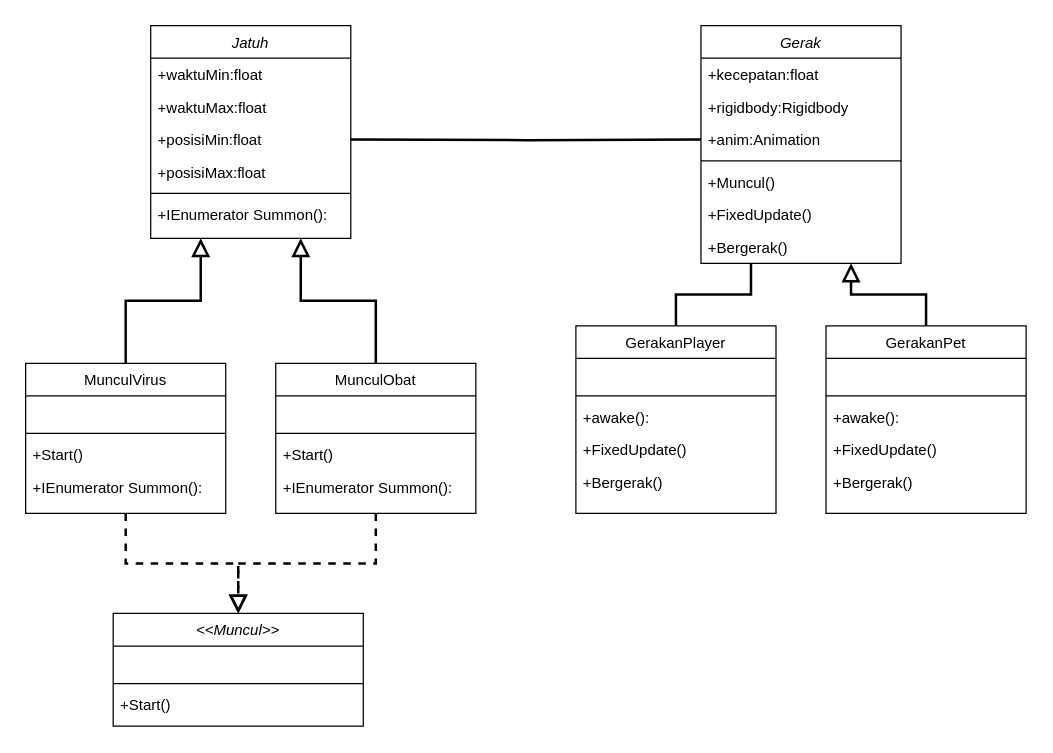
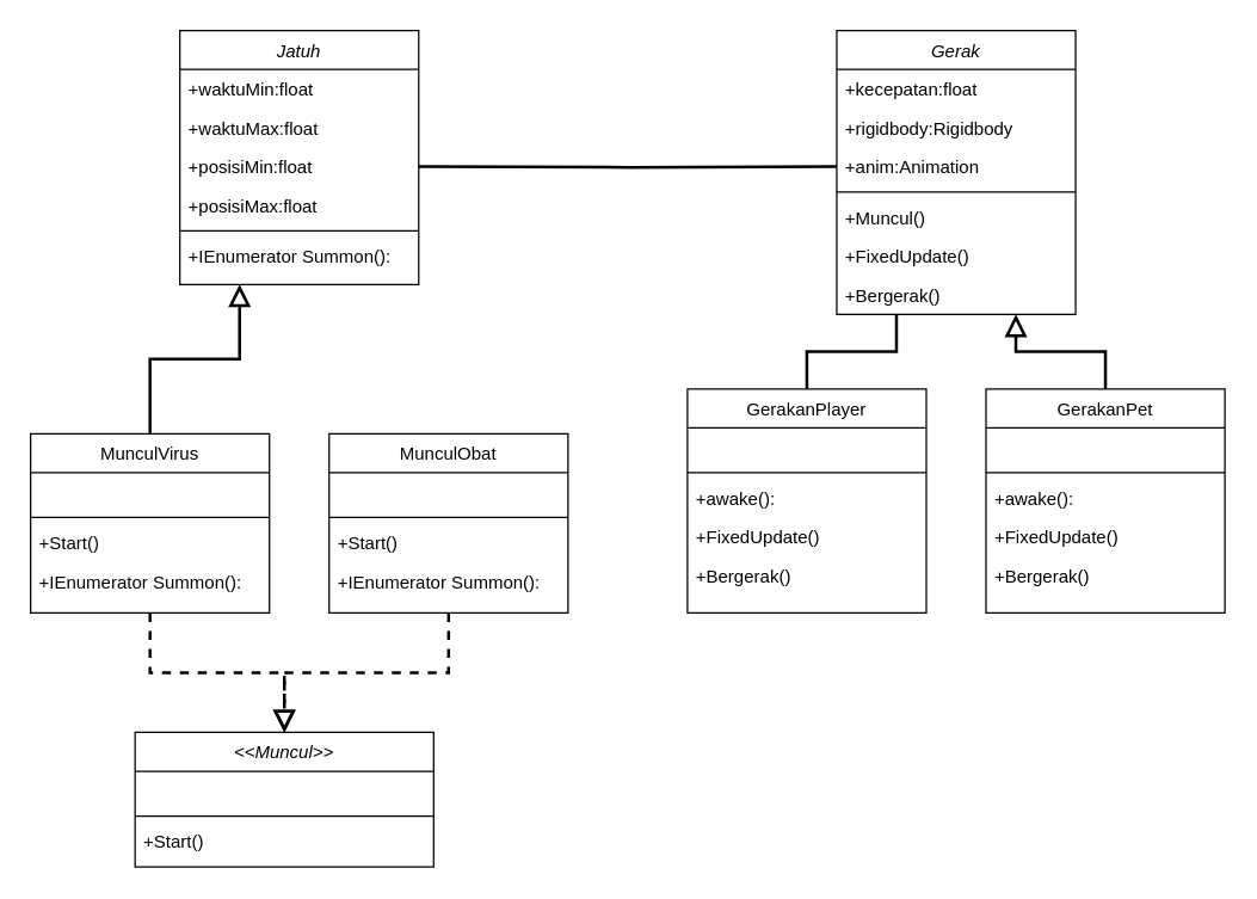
  <mxCell id="0" />
  <mxCell id="1" parent="0" />
  <mxCell id="2" style="edgeStyle=orthogonalEdgeStyle;rounded=0;orthogonalLoop=1;jettySize=auto;html=1;entryX=0;entryY=0.5;entryDx=0;entryDy=0;endArrow=none;endFill=0;startSize=6;endSize=10;strokeWidth=2;" edge="1" parent="1" target="27"><mxGeometry relative="1" as="geometry"><mxPoint x="280" y="111" as="sourcePoint" /></mxGeometry></mxCell>
  <mxCell id="3" value="Jatuh" style="swimlane;fontStyle=2;align=center;verticalAlign=top;childLayout=stackLayout;horizontal=1;startSize=26;horizontalStack=0;resizeParent=1;resizeLast=0;collapsible=1;marginBottom=0;rounded=0;shadow=0;strokeWidth=1;" parent="1" vertex="1"><mxGeometry x="120" y="20" width="160" height="170" as="geometry"><mxRectangle x="230" y="140" width="160" height="26" as="alternateBounds" /></mxGeometry></mxCell>
  <mxCell id="4" value="+waktuMin:float" style="text;align=left;verticalAlign=top;spacingLeft=4;spacingRight=4;overflow=hidden;rotatable=0;points=[[0,0.5],[1,0.5]];portConstraint=eastwest;" parent="3" vertex="1"><mxGeometry y="26" width="160" height="26" as="geometry" /></mxCell>
  <mxCell id="5" value="+waktuMax:float" style="text;align=left;verticalAlign=top;spacingLeft=4;spacingRight=4;overflow=hidden;rotatable=0;points=[[0,0.5],[1,0.5]];portConstraint=eastwest;rounded=0;shadow=0;html=0;" parent="3" vertex="1"><mxGeometry y="52" width="160" height="26" as="geometry" /></mxCell>
  <mxCell id="6" value="+posisiMin:float" style="text;align=left;verticalAlign=top;spacingLeft=4;spacingRight=4;overflow=hidden;rotatable=0;points=[[0,0.5],[1,0.5]];portConstraint=eastwest;rounded=0;shadow=0;html=0;" parent="3" vertex="1"><mxGeometry y="78" width="160" height="26" as="geometry" /></mxCell>
  <mxCell id="7" value="+posisiMax:float" style="text;align=left;verticalAlign=top;spacingLeft=4;spacingRight=4;overflow=hidden;rotatable=0;points=[[0,0.5],[1,0.5]];portConstraint=eastwest;rounded=0;shadow=0;html=0;" vertex="1" parent="3"><mxGeometry y="104" width="160" height="26" as="geometry" /></mxCell>
  <mxCell id="8" value="" style="line;html=1;strokeWidth=1;align=left;verticalAlign=middle;spacingTop=-1;spacingLeft=3;spacingRight=3;rotatable=0;labelPosition=right;points=[];portConstraint=eastwest;" parent="3" vertex="1"><mxGeometry y="130" width="160" height="8" as="geometry" /></mxCell>
  <mxCell id="9" value="+IEnumerator Summon():" style="text;align=left;verticalAlign=top;spacingLeft=4;spacingRight=4;overflow=hidden;rotatable=0;points=[[0,0.5],[1,0.5]];portConstraint=eastwest;" vertex="1" parent="3"><mxGeometry y="138" width="160" height="26" as="geometry" /></mxCell>
  <mxCell id="10" style="edgeStyle=orthogonalEdgeStyle;rounded=0;orthogonalLoop=1;jettySize=auto;html=1;endArrow=block;endFill=0;strokeWidth=2;startSize=8;endSize=10;entryX=0.25;entryY=1;entryDx=0;entryDy=0;" edge="1" parent="1" source="12" target="3"><mxGeometry relative="1" as="geometry"><mxPoint x="179" y="210" as="targetPoint" /></mxGeometry></mxCell>
  <mxCell id="11" style="edgeStyle=orthogonalEdgeStyle;rounded=0;orthogonalLoop=1;jettySize=auto;html=1;entryX=0.5;entryY=0;entryDx=0;entryDy=0;endArrow=block;endFill=0;startSize=6;endSize=10;strokeWidth=2;dashed=1;" edge="1" parent="1" source="12" target="46"><mxGeometry relative="1" as="geometry" /></mxCell>
  <mxCell id="12" value="MunculVirus" style="swimlane;fontStyle=0;align=center;verticalAlign=top;childLayout=stackLayout;horizontal=1;startSize=26;horizontalStack=0;resizeParent=1;resizeLast=0;collapsible=1;marginBottom=0;rounded=0;shadow=0;strokeWidth=1;" vertex="1" parent="1"><mxGeometry x="20" y="290" width="160" height="120" as="geometry"><mxRectangle x="230" y="140" width="160" height="26" as="alternateBounds" /></mxGeometry></mxCell>
  <mxCell id="13" value="  " style="text;align=left;verticalAlign=top;spacingLeft=4;spacingRight=4;overflow=hidden;rotatable=0;points=[[0,0.5],[1,0.5]];portConstraint=eastwest;rounded=0;shadow=0;html=0;" vertex="1" parent="12"><mxGeometry y="26" width="160" height="26" as="geometry" /></mxCell>
  <mxCell id="14" value="" style="line;html=1;strokeWidth=1;align=left;verticalAlign=middle;spacingTop=-1;spacingLeft=3;spacingRight=3;rotatable=0;labelPosition=right;points=[];portConstraint=eastwest;" vertex="1" parent="12"><mxGeometry y="52" width="160" height="8" as="geometry" /></mxCell>
  <mxCell id="15" value="+Start()" style="text;align=left;verticalAlign=top;spacingLeft=4;spacingRight=4;overflow=hidden;rotatable=0;points=[[0,0.5],[1,0.5]];portConstraint=eastwest;" vertex="1" parent="12"><mxGeometry y="60" width="160" height="26" as="geometry" /></mxCell>
  <mxCell id="16" value="+IEnumerator Summon():" style="text;align=left;verticalAlign=top;spacingLeft=4;spacingRight=4;overflow=hidden;rotatable=0;points=[[0,0.5],[1,0.5]];portConstraint=eastwest;" vertex="1" parent="12"><mxGeometry y="86" width="160" height="26" as="geometry" /></mxCell>
- <mxCell id="17" style="edgeStyle=orthogonalEdgeStyle;rounded=0;orthogonalLoop=1;jettySize=auto;html=1;endArrow=block;endFill=0;startSize=6;strokeWidth=2;endSize=10;entryX=0.75;entryY=1;entryDx=0;entryDy=0;" edge="1" parent="1" source="19" target="3"><mxGeometry relative="1" as="geometry"><mxPoint x="221" y="210" as="targetPoint" /></mxGeometry></mxCell>
  <mxCell id="18" style="edgeStyle=orthogonalEdgeStyle;rounded=0;orthogonalLoop=1;jettySize=auto;html=1;entryX=0.5;entryY=0;entryDx=0;entryDy=0;endArrow=block;endFill=0;startSize=6;endSize=10;strokeWidth=2;dashed=1;" edge="1" parent="1" source="19" target="46"><mxGeometry relative="1" as="geometry" /></mxCell>
  <mxCell id="19" value="MunculObat" style="swimlane;fontStyle=0;align=center;verticalAlign=top;childLayout=stackLayout;horizontal=1;startSize=26;horizontalStack=0;resizeParent=1;resizeLast=0;collapsible=1;marginBottom=0;rounded=0;shadow=0;strokeWidth=1;" vertex="1" parent="1"><mxGeometry x="220" y="290" width="160" height="120" as="geometry"><mxRectangle x="230" y="140" width="160" height="26" as="alternateBounds" /></mxGeometry></mxCell>
  <mxCell id="20" value="  " style="text;align=left;verticalAlign=top;spacingLeft=4;spacingRight=4;overflow=hidden;rotatable=0;points=[[0,0.5],[1,0.5]];portConstraint=eastwest;" vertex="1" parent="19"><mxGeometry y="26" width="160" height="26" as="geometry" /></mxCell>
  <mxCell id="21" value="" style="line;html=1;strokeWidth=1;align=left;verticalAlign=middle;spacingTop=-1;spacingLeft=3;spacingRight=3;rotatable=0;labelPosition=right;points=[];portConstraint=eastwest;" vertex="1" parent="19"><mxGeometry y="52" width="160" height="8" as="geometry" /></mxCell>
  <mxCell id="22" value="+Start()" style="text;align=left;verticalAlign=top;spacingLeft=4;spacingRight=4;overflow=hidden;rotatable=0;points=[[0,0.5],[1,0.5]];portConstraint=eastwest;" vertex="1" parent="19"><mxGeometry y="60" width="160" height="26" as="geometry" /></mxCell>
  <mxCell id="23" value="+IEnumerator Summon():" style="text;align=left;verticalAlign=top;spacingLeft=4;spacingRight=4;overflow=hidden;rotatable=0;points=[[0,0.5],[1,0.5]];portConstraint=eastwest;" vertex="1" parent="19"><mxGeometry y="86" width="160" height="26" as="geometry" /></mxCell>
  <mxCell id="24" value="Gerak" style="swimlane;fontStyle=2;align=center;verticalAlign=top;childLayout=stackLayout;horizontal=1;startSize=26;horizontalStack=0;resizeParent=1;resizeLast=0;collapsible=1;marginBottom=0;rounded=0;shadow=0;strokeWidth=1;" vertex="1" parent="1"><mxGeometry x="560" y="20" width="160" height="190" as="geometry"><mxRectangle x="230" y="140" width="160" height="26" as="alternateBounds" /></mxGeometry></mxCell>
  <mxCell id="25" value="+kecepatan:float" style="text;align=left;verticalAlign=top;spacingLeft=4;spacingRight=4;overflow=hidden;rotatable=0;points=[[0,0.5],[1,0.5]];portConstraint=eastwest;" vertex="1" parent="24"><mxGeometry y="26" width="160" height="26" as="geometry" /></mxCell>
  <mxCell id="26" value="+rigidbody:Rigidbody" style="text;align=left;verticalAlign=top;spacingLeft=4;spacingRight=4;overflow=hidden;rotatable=0;points=[[0,0.5],[1,0.5]];portConstraint=eastwest;rounded=0;shadow=0;html=0;" vertex="1" parent="24"><mxGeometry y="52" width="160" height="26" as="geometry" /></mxCell>
  <mxCell id="27" value="+anim:Animation" style="text;align=left;verticalAlign=top;spacingLeft=4;spacingRight=4;overflow=hidden;rotatable=0;points=[[0,0.5],[1,0.5]];portConstraint=eastwest;rounded=0;shadow=0;html=0;" vertex="1" parent="24"><mxGeometry y="78" width="160" height="26" as="geometry" /></mxCell>
  <mxCell id="28" value="" style="line;html=1;strokeWidth=1;align=left;verticalAlign=middle;spacingTop=-1;spacingLeft=3;spacingRight=3;rotatable=0;labelPosition=right;points=[];portConstraint=eastwest;" vertex="1" parent="24"><mxGeometry y="104" width="160" height="8" as="geometry" /></mxCell>
  <mxCell id="29" value="+Muncul()" style="text;align=left;verticalAlign=top;spacingLeft=4;spacingRight=4;overflow=hidden;rotatable=0;points=[[0,0.5],[1,0.5]];portConstraint=eastwest;" vertex="1" parent="24"><mxGeometry y="112" width="160" height="26" as="geometry" /></mxCell>
  <mxCell id="30" value="+FixedUpdate()" style="text;align=left;verticalAlign=top;spacingLeft=4;spacingRight=4;overflow=hidden;rotatable=0;points=[[0,0.5],[1,0.5]];portConstraint=eastwest;" vertex="1" parent="24"><mxGeometry y="138" width="160" height="26" as="geometry" /></mxCell>
  <mxCell id="31" value="+Bergerak()" style="text;align=left;verticalAlign=top;spacingLeft=4;spacingRight=4;overflow=hidden;rotatable=0;points=[[0,0.5],[1,0.5]];portConstraint=eastwest;" vertex="1" parent="24"><mxGeometry y="164" width="160" height="26" as="geometry" /></mxCell>
  <mxCell id="32" style="edgeStyle=orthogonalEdgeStyle;rounded=0;orthogonalLoop=1;jettySize=auto;html=1;endArrow=none;endFill=0;strokeWidth=2;startSize=8;endSize=10;entryX=0.25;entryY=1;entryDx=0;entryDy=0;" edge="1" parent="1" source="33" target="24"><mxGeometry relative="1" as="geometry"><mxPoint x="620" y="220" as="targetPoint" /></mxGeometry></mxCell>
  <mxCell id="33" value="GerakanPlayer" style="swimlane;fontStyle=0;align=center;verticalAlign=top;childLayout=stackLayout;horizontal=1;startSize=26;horizontalStack=0;resizeParent=1;resizeLast=0;collapsible=1;marginBottom=0;rounded=0;shadow=0;strokeWidth=1;" vertex="1" parent="1"><mxGeometry x="460" y="260" width="160" height="150" as="geometry"><mxRectangle x="230" y="140" width="160" height="26" as="alternateBounds" /></mxGeometry></mxCell>
  <mxCell id="34" value="  " style="text;align=left;verticalAlign=top;spacingLeft=4;spacingRight=4;overflow=hidden;rotatable=0;points=[[0,0.5],[1,0.5]];portConstraint=eastwest;rounded=0;shadow=0;html=0;" vertex="1" parent="33"><mxGeometry y="26" width="160" height="26" as="geometry" /></mxCell>
  <mxCell id="35" value="" style="line;html=1;strokeWidth=1;align=left;verticalAlign=middle;spacingTop=-1;spacingLeft=3;spacingRight=3;rotatable=0;labelPosition=right;points=[];portConstraint=eastwest;" vertex="1" parent="33"><mxGeometry y="52" width="160" height="8" as="geometry" /></mxCell>
  <mxCell id="36" value="+awake():" style="text;align=left;verticalAlign=top;spacingLeft=4;spacingRight=4;overflow=hidden;rotatable=0;points=[[0,0.5],[1,0.5]];portConstraint=eastwest;" vertex="1" parent="33"><mxGeometry y="60" width="160" height="26" as="geometry" /></mxCell>
  <mxCell id="37" value="+FixedUpdate()" style="text;align=left;verticalAlign=top;spacingLeft=4;spacingRight=4;overflow=hidden;rotatable=0;points=[[0,0.5],[1,0.5]];portConstraint=eastwest;" vertex="1" parent="33"><mxGeometry y="86" width="160" height="26" as="geometry" /></mxCell>
  <mxCell id="38" value="+Bergerak()" style="text;align=left;verticalAlign=top;spacingLeft=4;spacingRight=4;overflow=hidden;rotatable=0;points=[[0,0.5],[1,0.5]];portConstraint=eastwest;" vertex="1" parent="33"><mxGeometry y="112" width="160" height="26" as="geometry" /></mxCell>
  <mxCell id="39" style="edgeStyle=orthogonalEdgeStyle;rounded=0;orthogonalLoop=1;jettySize=auto;html=1;entryX=0.75;entryY=1;entryDx=0;entryDy=0;endArrow=block;endFill=0;startSize=6;strokeWidth=2;endSize=10;" edge="1" parent="1" source="40" target="24"><mxGeometry relative="1" as="geometry" /></mxCell>
  <mxCell id="40" value="GerakanPet" style="swimlane;fontStyle=0;align=center;verticalAlign=top;childLayout=stackLayout;horizontal=1;startSize=26;horizontalStack=0;resizeParent=1;resizeLast=0;collapsible=1;marginBottom=0;rounded=0;shadow=0;strokeWidth=1;" vertex="1" parent="1"><mxGeometry x="660" y="260" width="160" height="150" as="geometry"><mxRectangle x="230" y="140" width="160" height="26" as="alternateBounds" /></mxGeometry></mxCell>
  <mxCell id="41" value="  " style="text;align=left;verticalAlign=top;spacingLeft=4;spacingRight=4;overflow=hidden;rotatable=0;points=[[0,0.5],[1,0.5]];portConstraint=eastwest;" vertex="1" parent="40"><mxGeometry y="26" width="160" height="26" as="geometry" /></mxCell>
  <mxCell id="42" value="" style="line;html=1;strokeWidth=1;align=left;verticalAlign=middle;spacingTop=-1;spacingLeft=3;spacingRight=3;rotatable=0;labelPosition=right;points=[];portConstraint=eastwest;" vertex="1" parent="40"><mxGeometry y="52" width="160" height="8" as="geometry" /></mxCell>
  <mxCell id="43" value="+awake():" style="text;align=left;verticalAlign=top;spacingLeft=4;spacingRight=4;overflow=hidden;rotatable=0;points=[[0,0.5],[1,0.5]];portConstraint=eastwest;" vertex="1" parent="40"><mxGeometry y="60" width="160" height="26" as="geometry" /></mxCell>
  <mxCell id="44" value="+FixedUpdate()" style="text;align=left;verticalAlign=top;spacingLeft=4;spacingRight=4;overflow=hidden;rotatable=0;points=[[0,0.5],[1,0.5]];portConstraint=eastwest;" vertex="1" parent="40"><mxGeometry y="86" width="160" height="26" as="geometry" /></mxCell>
  <mxCell id="45" value="+Bergerak()" style="text;align=left;verticalAlign=top;spacingLeft=4;spacingRight=4;overflow=hidden;rotatable=0;points=[[0,0.5],[1,0.5]];portConstraint=eastwest;" vertex="1" parent="40"><mxGeometry y="112" width="160" height="26" as="geometry" /></mxCell>
  <mxCell id="46" value="&lt;&lt;Muncul&gt;&gt;" style="swimlane;fontStyle=2;align=center;verticalAlign=top;childLayout=stackLayout;horizontal=1;startSize=26;horizontalStack=0;resizeParent=1;resizeLast=0;collapsible=1;marginBottom=0;rounded=0;shadow=0;strokeWidth=1;" vertex="1" parent="1"><mxGeometry x="90" y="490" width="200" height="90" as="geometry"><mxRectangle x="230" y="140" width="160" height="26" as="alternateBounds" /></mxGeometry></mxCell>
  <mxCell id="47" value="  " style="text;align=left;verticalAlign=top;spacingLeft=4;spacingRight=4;overflow=hidden;rotatable=0;points=[[0,0.5],[1,0.5]];portConstraint=eastwest;rounded=0;shadow=0;html=0;" vertex="1" parent="46"><mxGeometry y="26" width="200" height="26" as="geometry" /></mxCell>
  <mxCell id="48" value="" style="line;html=1;strokeWidth=1;align=left;verticalAlign=middle;spacingTop=-1;spacingLeft=3;spacingRight=3;rotatable=0;labelPosition=right;points=[];portConstraint=eastwest;" vertex="1" parent="46"><mxGeometry y="52" width="200" height="8" as="geometry" /></mxCell>
  <mxCell id="49" value="+Start()" style="text;align=left;verticalAlign=top;spacingLeft=4;spacingRight=4;overflow=hidden;rotatable=0;points=[[0,0.5],[1,0.5]];portConstraint=eastwest;" vertex="1" parent="46"><mxGeometry y="60" width="200" height="26" as="geometry" /></mxCell>
